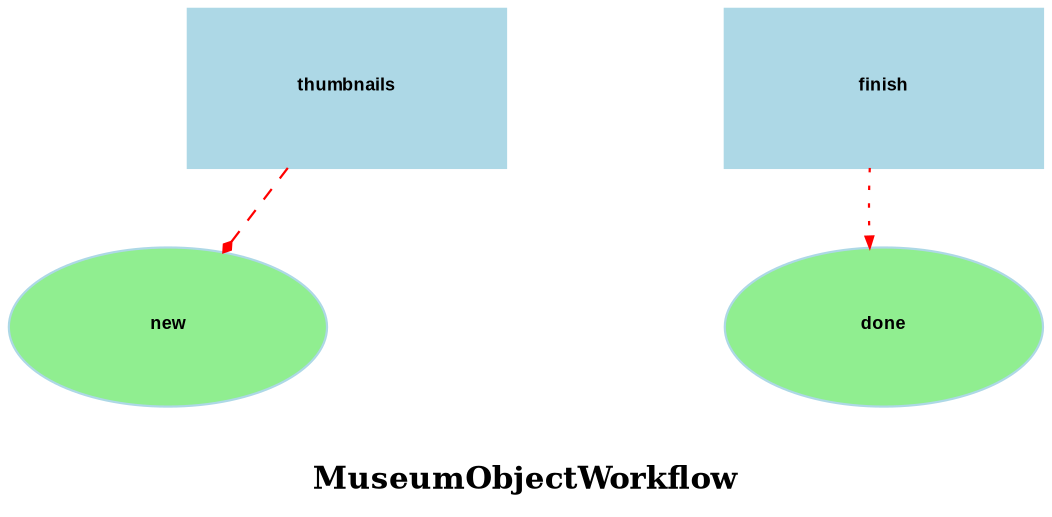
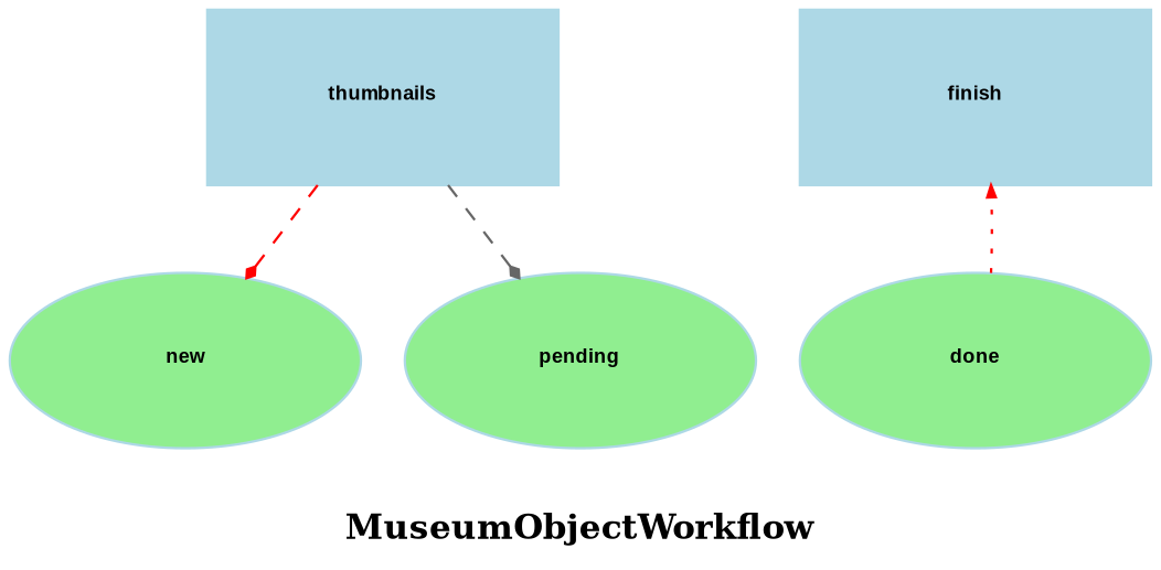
  digraph {
    label=<<B>MuseumObjectWorkflow</B>>
    rankdir=TB
    node [color=lightBlue fillcolor=lightgreen fixedsize=false fontname=Arial fontsize=8 shape=oval style=filled]
    edge [arrowhead=diamond arrowsize=0.5 color=red fontname=Arial fontsize=7 style=dashed]
    n1 [height=1 label=<<B>new</B>> width=2]
    n2 [height=1 label=<<B>thumbnails</B>> shape=box width=2 fillcolor=""]
+   n3 [height=1 label=<<B>pending</B>> width=2]
    n4 [height=1 label=<<B>finish</B>> shape=box width=2 fillcolor=""]
    n5 [height=1 label=<<B>done</B>> width=2]
    n2 -> n1
-   n4 -> n5 [arrowhead=normal style=dotted]
+   n2 -> n3 [color=gray40]
+   n5 -> n4 [arrowhead=normal style=dotted]
  }
